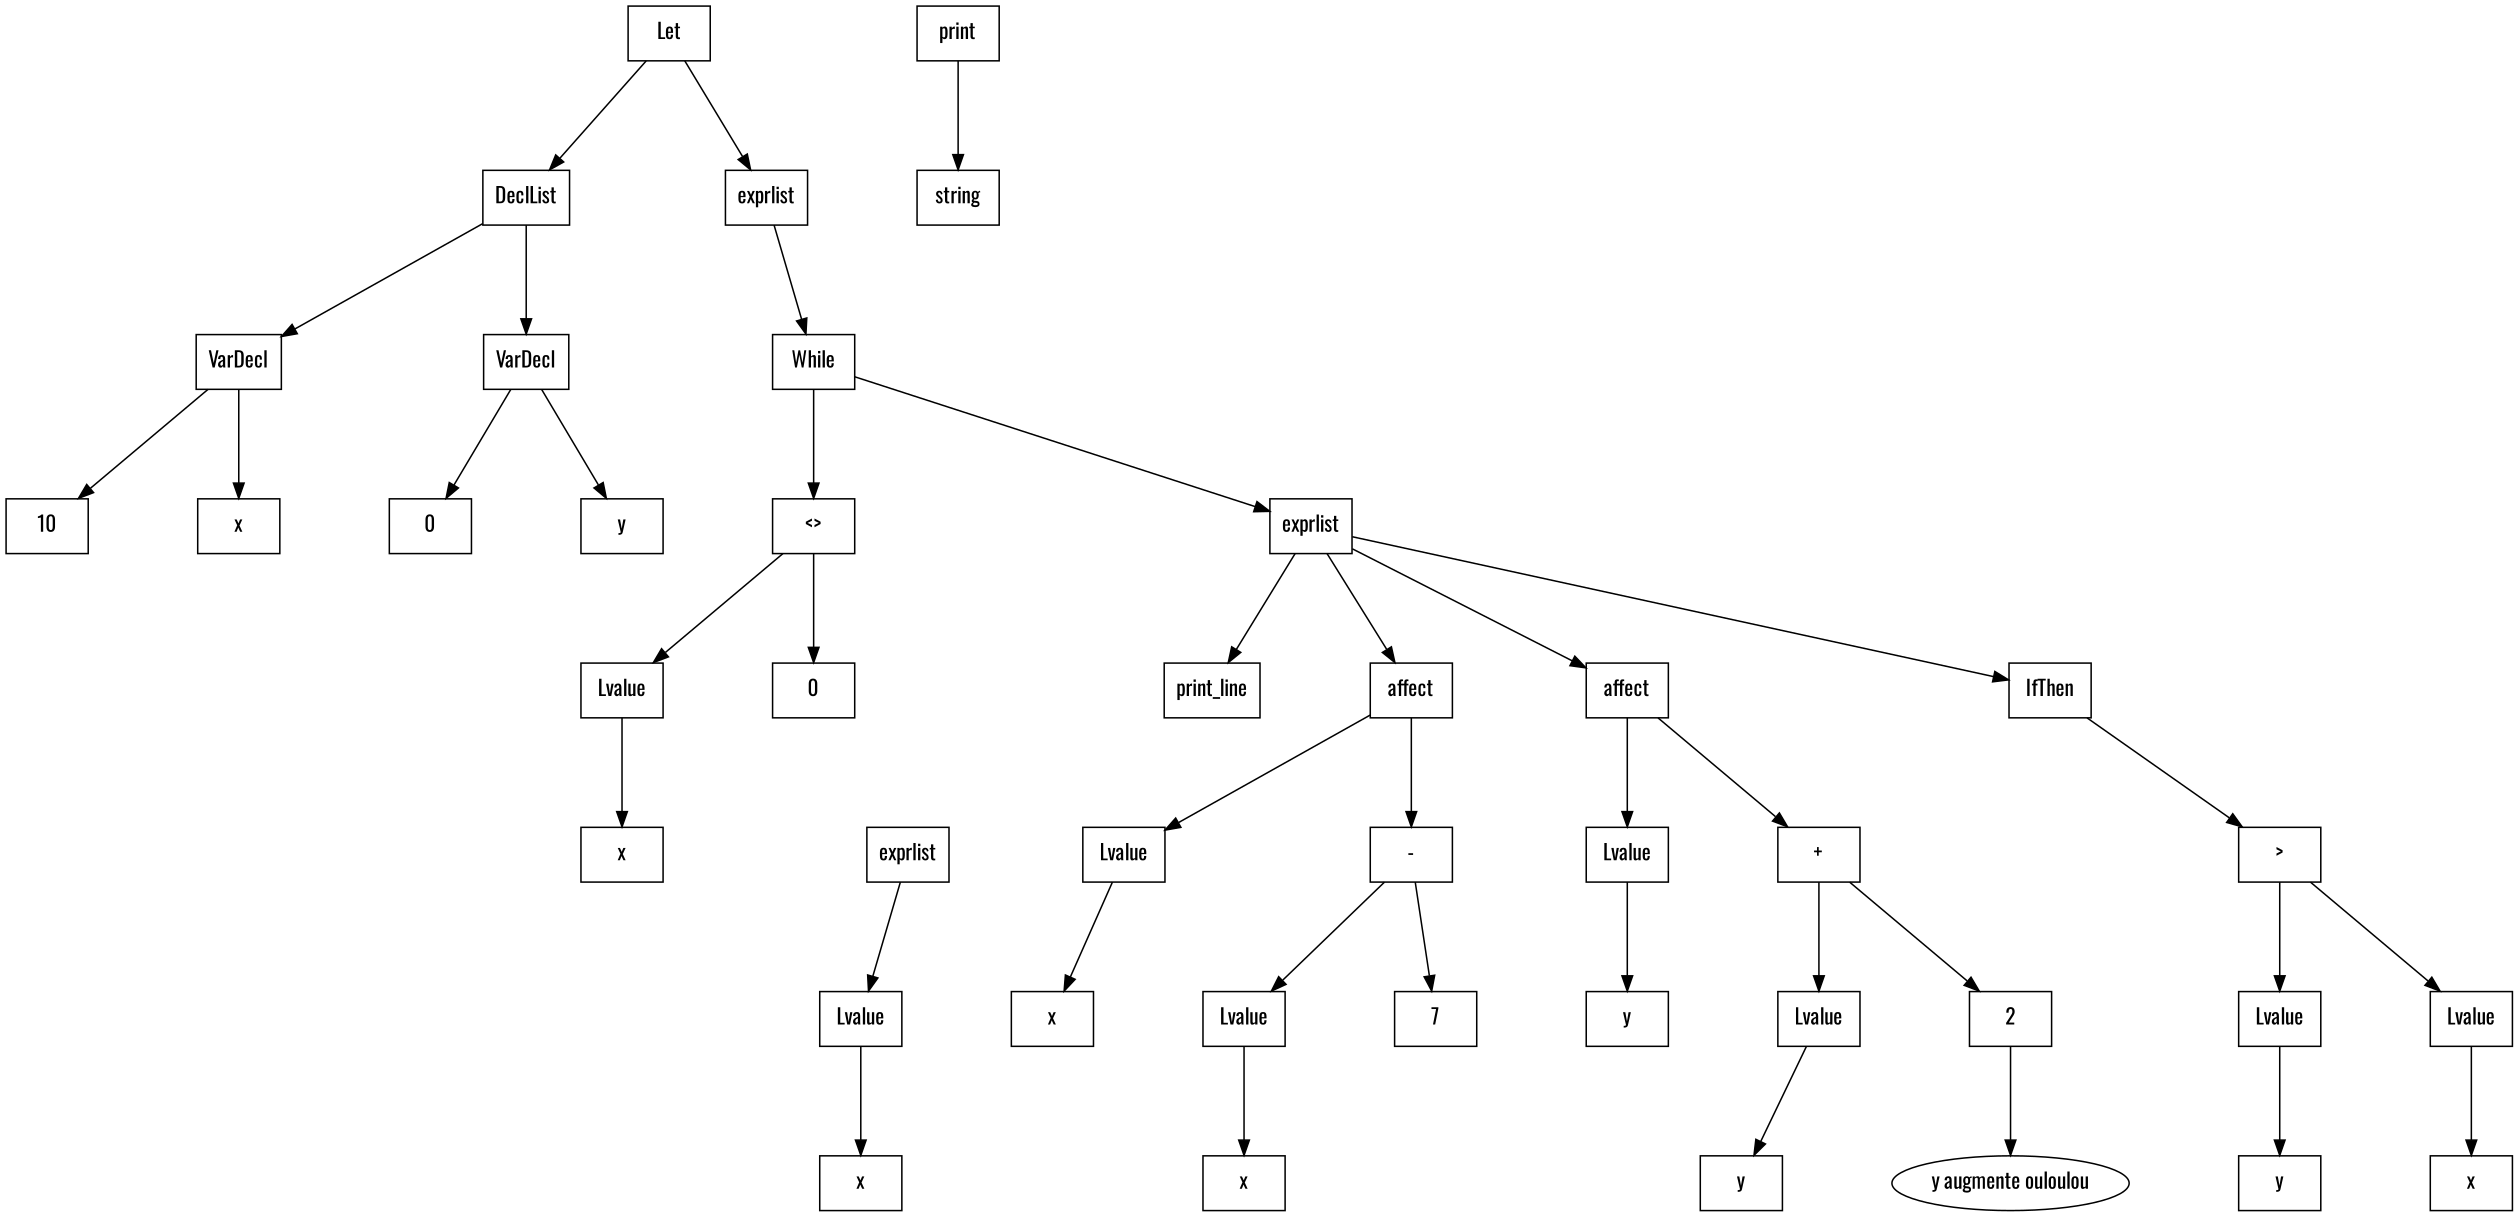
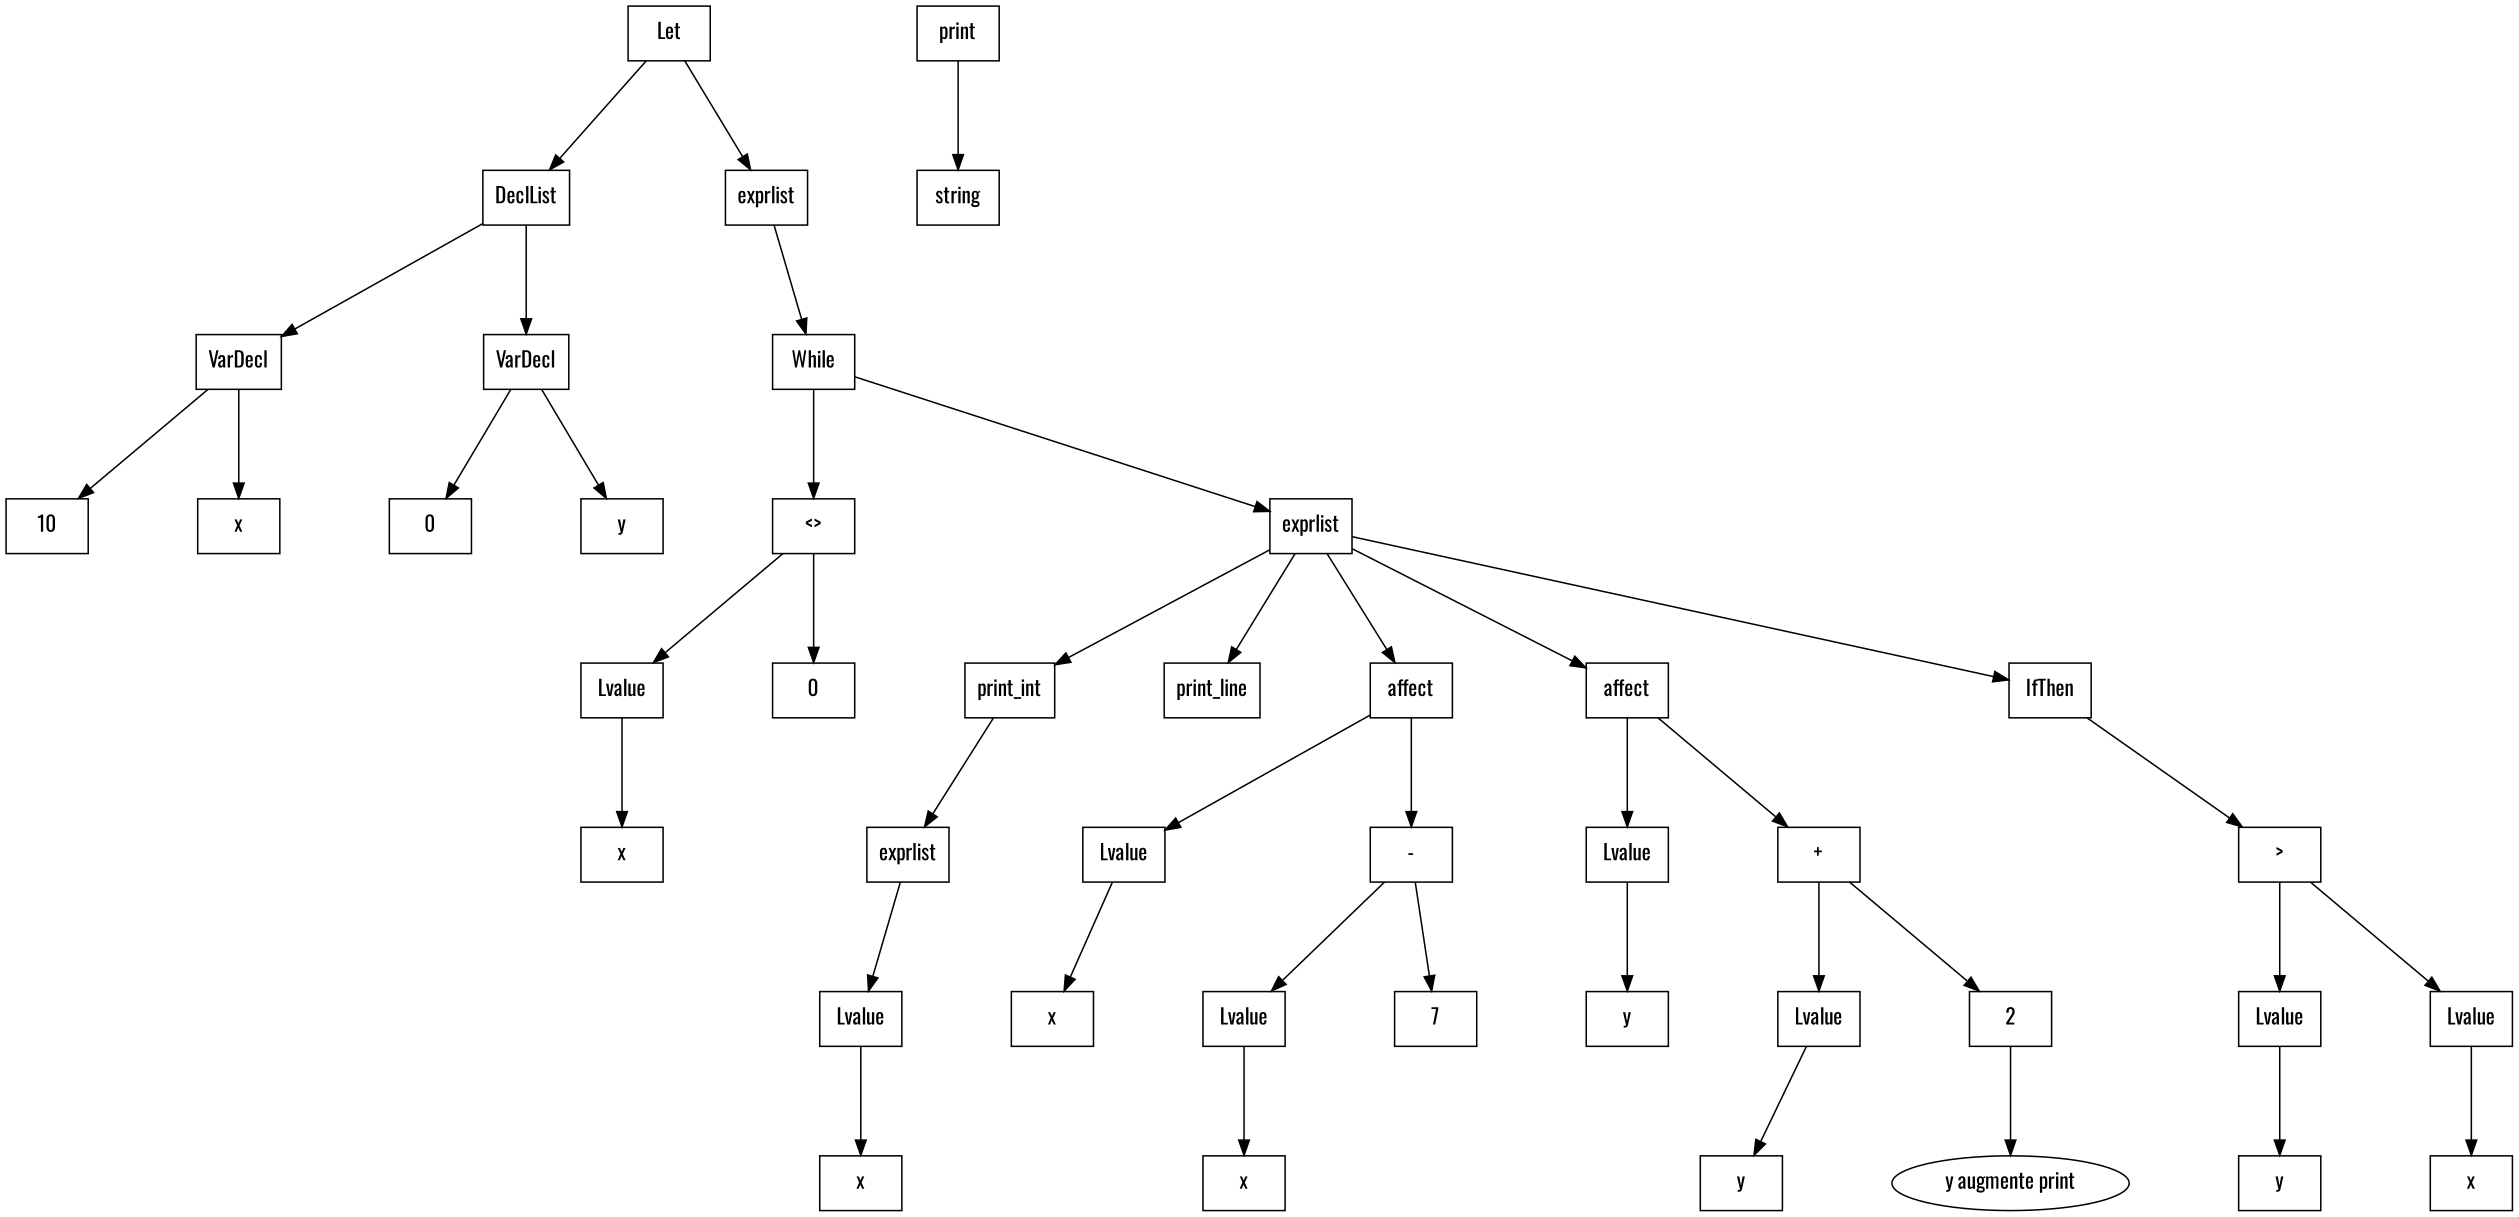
  digraph {
    fontname=Oswald
    nodesep=1
    ranksep=1
    node [fontname=Oswald shape=box]
    edge [fontname=Oswald]
    n1 [label=DeclList]
    n2 [label=VarDecl]
    n3 [label=VarDecl]
    n4 [label=10]
    n5 [label=x]
    n6 [label=0]
    n7 [label=y]
    n8 [label=exprlist]
    n9 [label=While]
    n10 [label="<>"]
    n11 [label=exprlist]
    n12 [label=Lvalue]
    n13 [label=x]
    n14 [label=0]
+   n15 [label=print_int]
    n16 [label=print_line]
    n17 [label=affect]
    n18 [label=affect]
    n19 [label=IfThen]
    n20 [label=exprlist]
    n21 [label=Lvalue]
    n22 [label="-"]
    n23 [label=Lvalue]
    n24 [label="+"]
    n25 [label=">"]
    n26 [label=Lvalue]
    n27 [label=x]
    n28 [label=x]
    n29 [label=Lvalue]
    n30 [label=x]
    n31 [label=7]
    n32 [label=y]
    n33 [label=Lvalue]
    n34 [label=y]
    n35 [label=2]
-   "y augmente ouloulou" [shape=""]
+   "y augmente ouloulou" [label="y augmente print" shape=""]
    n37 [label=Lvalue]
    n38 [label=y]
    n39 [label=Lvalue]
    n40 [label=x]
    n41 [label=string]
    n42 [label=print]
    n43 [label=Let]
    n1 -> n2
    n1 -> n3
    n2 -> n4
    n2 -> n5
    n3 -> n6
    n3 -> n7
    n8 -> n9
    n9 -> n10
    n9 -> n11
    n10 -> n12
    n10 -> n14
+   n11 -> n15
    n11 -> n16
    n11 -> n17
    n11 -> n18
    n11 -> n19
    n12 -> n13
+   n15 -> n20
    n17 -> n21
    n17 -> n22
    n18 -> n23
    n18 -> n24
    n19 -> n25
    n20 -> n26
    n21 -> n28
    n22 -> n29
    n22 -> n31
    n23 -> n32
    n24 -> n33
    n24 -> n35
    n25 -> n37
    n25 -> n39
    n26 -> n27
    n29 -> n30
    n33 -> n34
    n35 -> "y augmente ouloulou"
    n37 -> n38
    n39 -> n40
    n42 -> n41
    n43 -> n1
    n43 -> n8
  }
